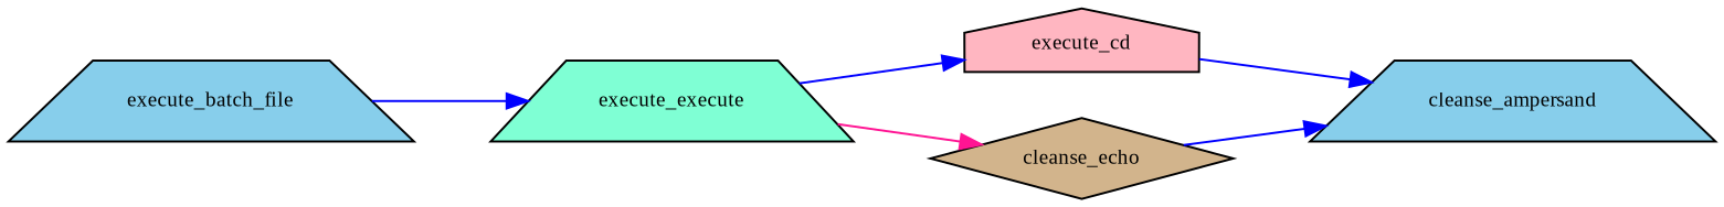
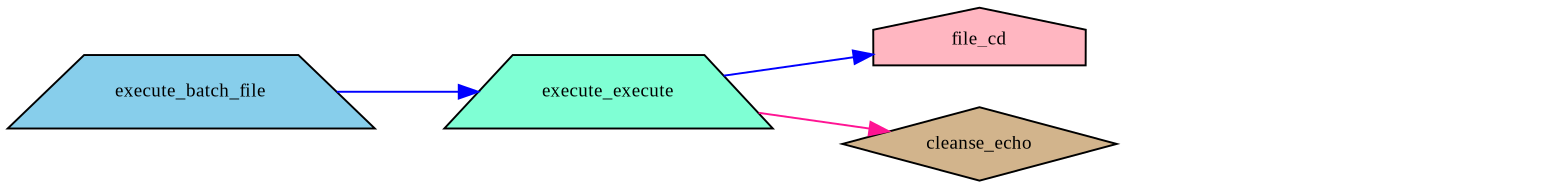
  digraph {
    fontname="Liberation Serif"
    rankdir=RL
    node [color=black fillcolor=skyblue fontname="Liberation Serif" fontsize=10 shape=trapezium style=filled]
    edge [color=blue dir=back fontname="Liberation Serif" fontsize=10 labelfontname=Helvetica labelfontsize=10 style=solid]
-   n1 [fontcolor=black height=0.2 label=cleanse_ampersand width=0.4]
-   n2 [fillcolor=lightpink height=0.2 label=execute_cd shape=house width=0.4]
+   n2 [fillcolor=lightpink height=0.2 label=file_cd shape=house width=0.4]
    n3 [fillcolor=tan height=0.2 label=cleanse_echo shape=diamond width=0.4]
    n4 [fillcolor=aquamarine height=0.2 label=execute_execute width=0.4]
    n5 [height=0.2 label=execute_batch_file width=0.4]
-   n1 -> n2
-   n1 -> n3
    n2 -> n4
    n3 -> n4 [color=deeppink]
    n4 -> n5
  }
